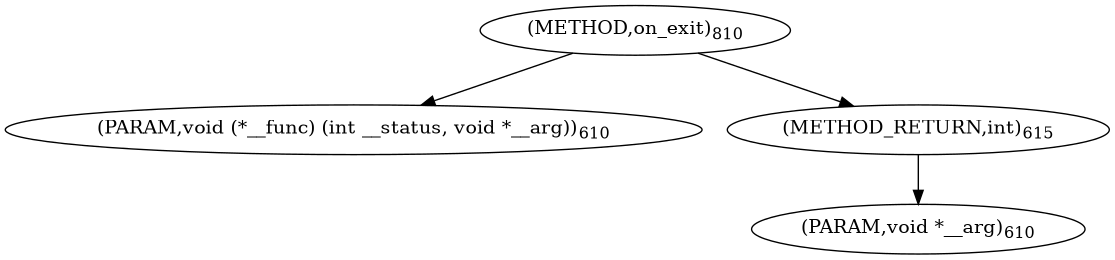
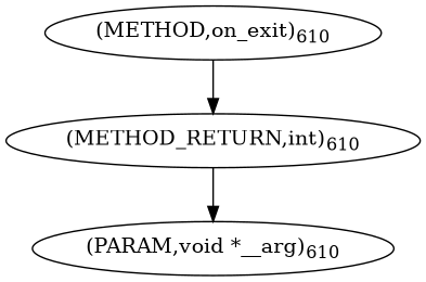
  digraph {
-   n1 [label=<(METHOD,on_exit)<SUB>810</SUB>>]
-   n2 [label=<(PARAM,void (*__func) (int __status, void *__arg))<SUB>610</SUB>>]
-   n3 [label=<(METHOD_RETURN,int)<SUB>615</SUB>>]
+   n1 [label=<(METHOD,on_exit)<SUB>610</SUB>>]
+   n3 [label=<(METHOD_RETURN,int)<SUB>610</SUB>>]
    n4 [label=<(PARAM,void *__arg)<SUB>610</SUB>>]
-   n1 -> n2
    n1 -> n3
    n3 -> n4
  }
